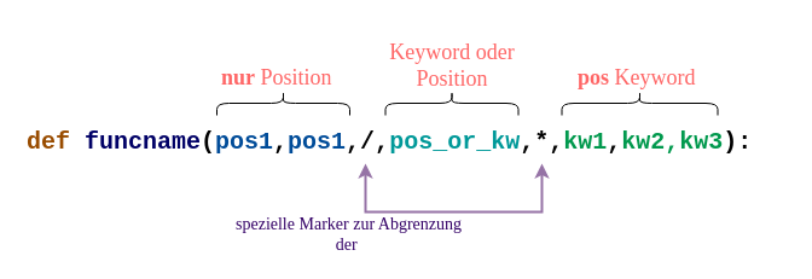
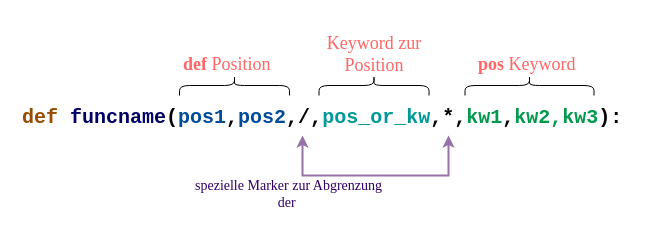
  <mxCell id="0" />
  <mxCell id="1" parent="0" />
- <mxCell id="2" value="&lt;font color=&quot;#994c00&quot;&gt;def&lt;/font&gt; &lt;font color=&quot;#000066&quot;&gt;funcname&lt;/font&gt;(&lt;font color=&quot;#004c99&quot;&gt;pos1&lt;/font&gt;,&lt;font color=&quot;#004c99&quot;&gt;pos1&lt;/font&gt;,/,&lt;font color=&quot;#009999&quot;&gt;pos_or_kw&lt;/font&gt;,*,&lt;font color=&quot;#00994d&quot;&gt;kw1&lt;/font&gt;,&lt;font color=&quot;#00994d&quot;&gt;kw2,kw3&lt;/font&gt;):" style="text;html=1;strokeColor=none;fillColor=none;align=left;verticalAlign=middle;whiteSpace=wrap;rounded=0;fontSize=20;fontFamily=Courier New;fontStyle=1" vertex="1" parent="1"><mxGeometry x="20" y="102" width="630" height="30" as="geometry" /></mxCell>
+ <mxCell id="2" value="&lt;font color=&quot;#994c00&quot;&gt;def&lt;/font&gt; &lt;font color=&quot;#000066&quot;&gt;funcname&lt;/font&gt;(&lt;font color=&quot;#004c99&quot;&gt;pos1&lt;/font&gt;,&lt;font color=&quot;#004c99&quot;&gt;pos2&lt;/font&gt;,/,&lt;font color=&quot;#009999&quot;&gt;pos_or_kw&lt;/font&gt;,*,&lt;font color=&quot;#00994d&quot;&gt;kw1&lt;/font&gt;,&lt;font color=&quot;#00994d&quot;&gt;kw2,kw3&lt;/font&gt;):" style="text;html=1;strokeColor=none;fillColor=none;align=left;verticalAlign=middle;whiteSpace=wrap;rounded=0;fontSize=20;fontFamily=Courier New;fontStyle=1" vertex="1" parent="1"><mxGeometry x="20" y="102" width="630" height="30" as="geometry" /></mxCell>
  <mxCell id="3" value="" style="shape=curlyBracket;whiteSpace=wrap;html=1;rounded=1;flipH=1;fontFamily=Comic Sans MS;fontSize=18;fontColor=#994C00;rotation=-90;" vertex="1" parent="1"><mxGeometry x="224" y="30" width="20" height="110" as="geometry" /></mxCell>
- <mxCell id="4" value="&lt;b&gt;nur&lt;/b&gt; Position" style="text;html=1;strokeColor=none;fillColor=none;align=left;verticalAlign=middle;whiteSpace=wrap;rounded=0;fontFamily=Comic Sans MS;fontSize=18;fontColor=#FF6666;" vertex="1" parent="1"><mxGeometry x="180.5" y="49" width="107" height="30" as="geometry" /></mxCell>
+ <mxCell id="4" value="&lt;b&gt;def&lt;/b&gt; Position" style="text;html=1;strokeColor=none;fillColor=none;align=left;verticalAlign=middle;whiteSpace=wrap;rounded=0;fontFamily=Comic Sans MS;fontSize=18;fontColor=#FF6666;" vertex="1" parent="1"><mxGeometry x="180.5" y="49" width="107" height="30" as="geometry" /></mxCell>
  <mxCell id="5" value="" style="shape=curlyBracket;whiteSpace=wrap;html=1;rounded=1;flipH=1;fontFamily=Comic Sans MS;fontSize=18;fontColor=#994C00;rotation=-90;" vertex="1" parent="1"><mxGeometry x="363.5" y="30" width="20" height="110" as="geometry" /></mxCell>
- <mxCell id="6" value="Keyword oder Position" style="text;html=1;strokeColor=none;fillColor=none;align=center;verticalAlign=middle;whiteSpace=wrap;rounded=0;fontFamily=Comic Sans MS;fontSize=18;fontColor=#FF6666;" vertex="1" parent="1"><mxGeometry x="313.5" y="39" width="120" height="30" as="geometry" /></mxCell>
+ <mxCell id="6" value="Keyword zur Position" style="text;html=1;strokeColor=none;fillColor=none;align=center;verticalAlign=middle;whiteSpace=wrap;rounded=0;fontFamily=Comic Sans MS;fontSize=18;fontColor=#FF6666;" vertex="1" parent="1"><mxGeometry x="313.5" y="39" width="120" height="30" as="geometry" /></mxCell>
  <mxCell id="7" value="" style="shape=curlyBracket;whiteSpace=wrap;html=1;rounded=1;flipH=1;fontFamily=Comic Sans MS;fontSize=18;fontColor=#994C00;rotation=-90;" vertex="1" parent="1"><mxGeometry x="519" y="20.5" width="20" height="129" as="geometry" /></mxCell>
  <mxCell id="8" value="&lt;b&gt;pos&lt;/b&gt; Keyword" style="text;html=1;strokeColor=none;fillColor=none;align=left;verticalAlign=middle;whiteSpace=wrap;rounded=0;fontFamily=Comic Sans MS;fontSize=18;fontColor=#FF6666;" vertex="1" parent="1"><mxGeometry x="475.5" y="49" width="107" height="30" as="geometry" /></mxCell>
  <mxCell id="9" style="edgeStyle=orthogonalEdgeStyle;rounded=0;orthogonalLoop=1;jettySize=auto;html=1;exitX=0.5;exitY=1;exitDx=0;exitDy=0;fontColor=#00994D;startArrow=classic;startFill=1;strokeWidth=2;fillColor=#e1d5e7;strokeColor=#9673a6;" edge="1" parent="1"><mxGeometry relative="1" as="geometry"><mxPoint x="302" y="135" as="sourcePoint" /><mxPoint x="448" y="135" as="targetPoint" /><Array as="points"><mxPoint x="302" y="175" /><mxPoint x="448" y="175" /><mxPoint x="448" y="135" /></Array></mxGeometry></mxCell>
  <mxCell id="10" value="spezielle Marker zur Abgrenzung der&amp;nbsp;" style="text;html=1;strokeColor=none;fillColor=none;align=center;verticalAlign=middle;whiteSpace=wrap;rounded=0;fontFamily=Comic Sans MS;fontSize=14;fontColor=#330066;" vertex="1" parent="1"><mxGeometry x="192.25" y="179" width="192.5" height="30" as="geometry" /></mxCell>
